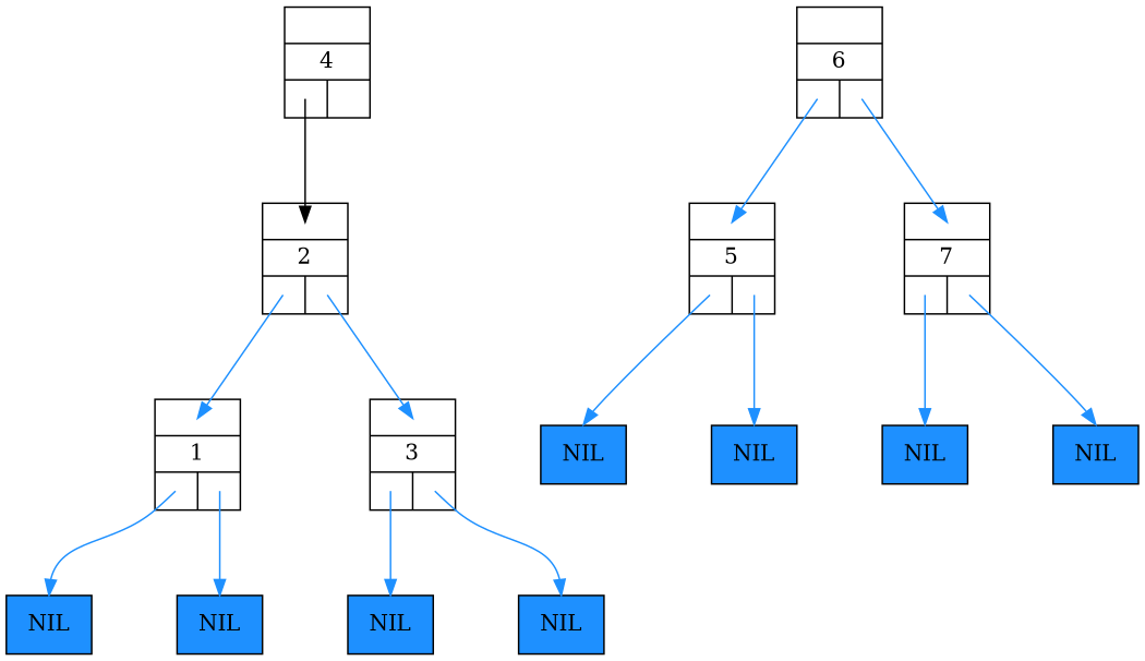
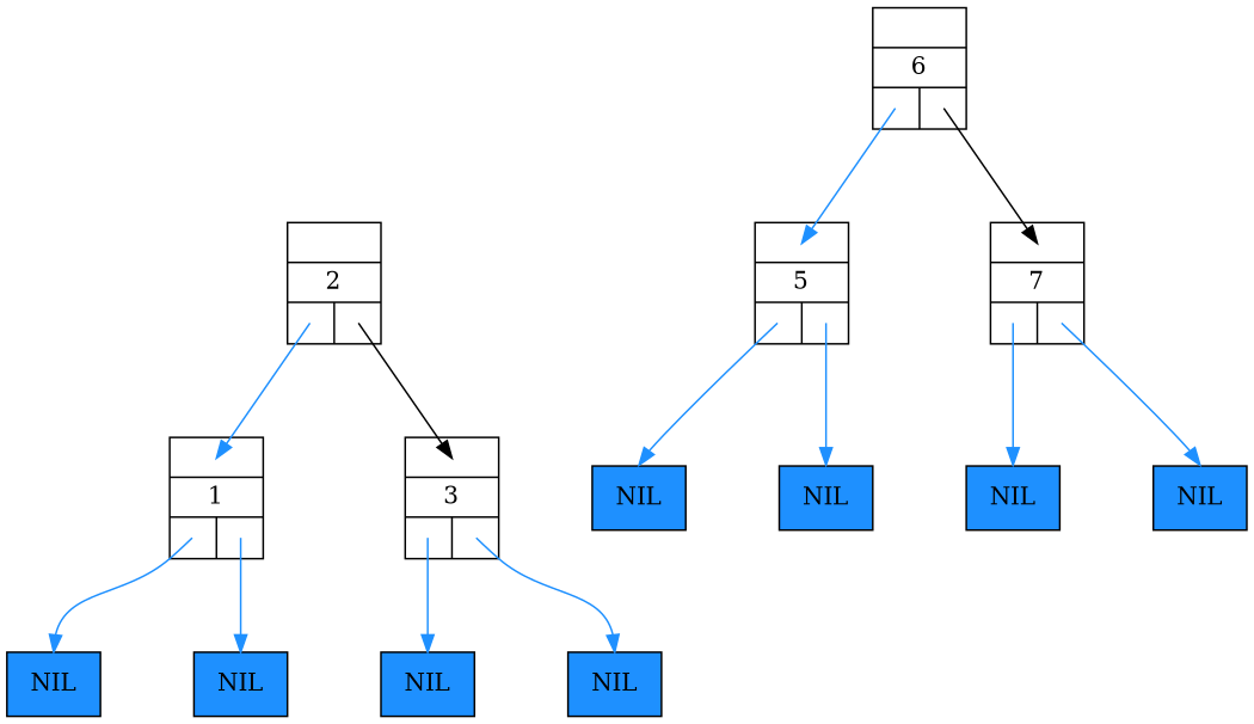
  digraph {
    nodesep=0.75
    ranksep=0.75
    node [shape=record fillcolor=dodgerblue style=filled]
    edge [headclip=false headport=n tailclip=false tailport="left:c" color=dodgerblue]
-   n1 [label="{{<parent>}|4|{<left>|<right>}}" fillcolor="" style=""]
    n2 [label="{{<parent>}|2|{<left>|<right>}}" fillcolor="" style=""]
    n3 [label="{{<parent>}|1|{<left>|<right>}}" fillcolor="" style=""]
    n4 [label="{{<parent>}|3|{<left>|<right>}}" fillcolor="" style=""]
    n5 [label="{{<parent>}|6|{<left>|<right>}}" fillcolor="" style=""]
    n6 [label="{{<parent>}|5|{<left>|<right>}}" fillcolor="" style=""]
    n7 [label="{{<parent>}|7|{<left>|<right>}}" fillcolor="" style=""]
    n8 [label=NIL]
    n9 [label=NIL]
    n10 [label=NIL]
    n11 [label=NIL]
    n12 [label=NIL]
    n13 [label=NIL]
    n14 [label=NIL]
    n15 [label=NIL]
-   n1 -> n2 [headport="parent:c" color=""]
    n2 -> n3 [headport="parent:c"]
-   n2 -> n4 [headport="parent:c" tailport="right:c"]
+   n2 -> n4 [headport="parent:c" tailport="right:c" color=""]
    n3 -> n8
    n3 -> n9 [tailport="right:c"]
    n4 -> n10
    n4 -> n11 [tailport="right:c"]
    n5 -> n6 [headport="parent:c"]
-   n5 -> n7 [headport="parent:c" tailport="right:c"]
+   n5 -> n7 [headport="parent:c" tailport="right:c" color=""]
    n6 -> n12
    n6 -> n13 [tailport="right:c"]
    n7 -> n14
    n7 -> n15 [tailport="right:c"]
  }
